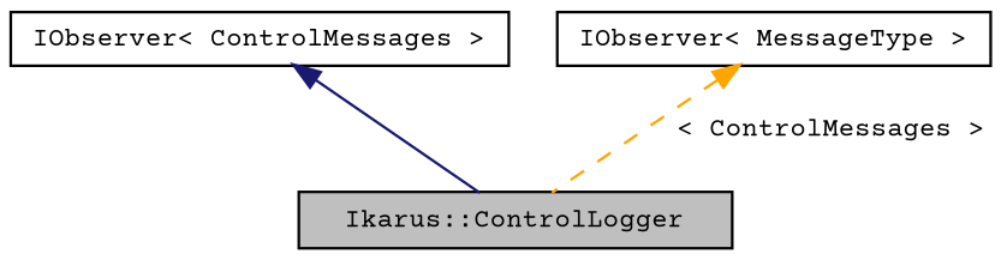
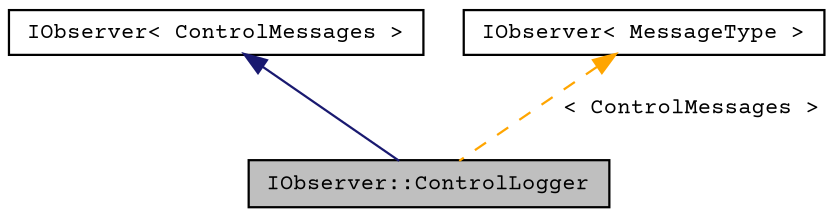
  digraph {
    fontname="Courier Prime"
    node [color=black fillcolor=white fontname="Courier Prime" fontsize=10 shape=record style=filled]
    edge [dir=back fontname="Courier Prime" fontsize=10 labelfontname=Helvetica labelfontsize=10]
-   n1 [fillcolor=grey75 fontcolor=black height=0.2 label="Ikarus::ControlLogger" width=0.4]
+   n1 [fillcolor=grey75 fontcolor=black height=0.2 label="IObserver::ControlLogger" width=0.4]
    n2 [height=0.2 label="IObserver\< ControlMessages \>" width=0.4]
    n3 [height=0.2 label="IObserver\< MessageType \>" width=0.4]
    n2 -> n1 [color=midnightblue style=solid]
    n3 -> n1 [color=orange label=" \< ControlMessages \>" style=dashed]
  }
